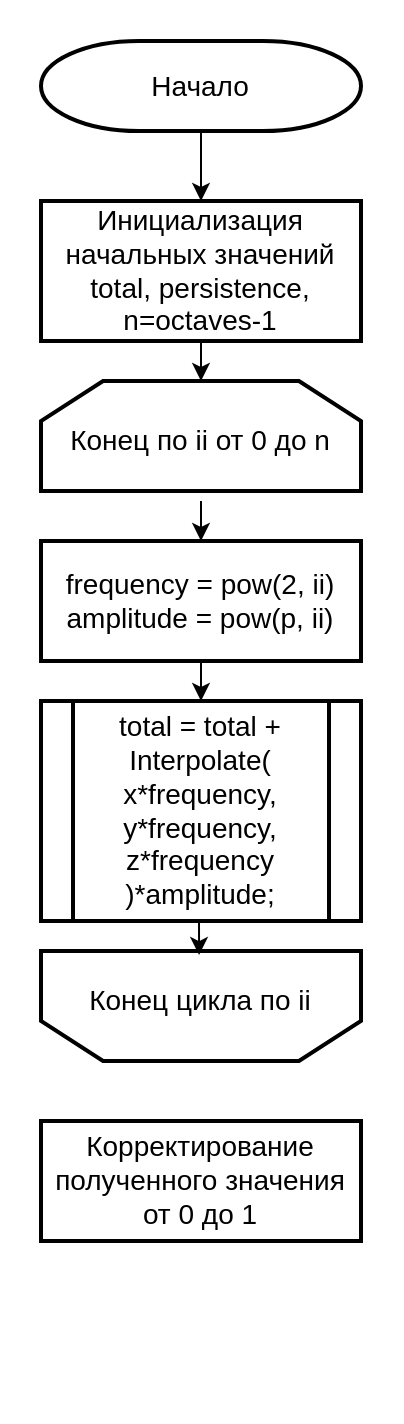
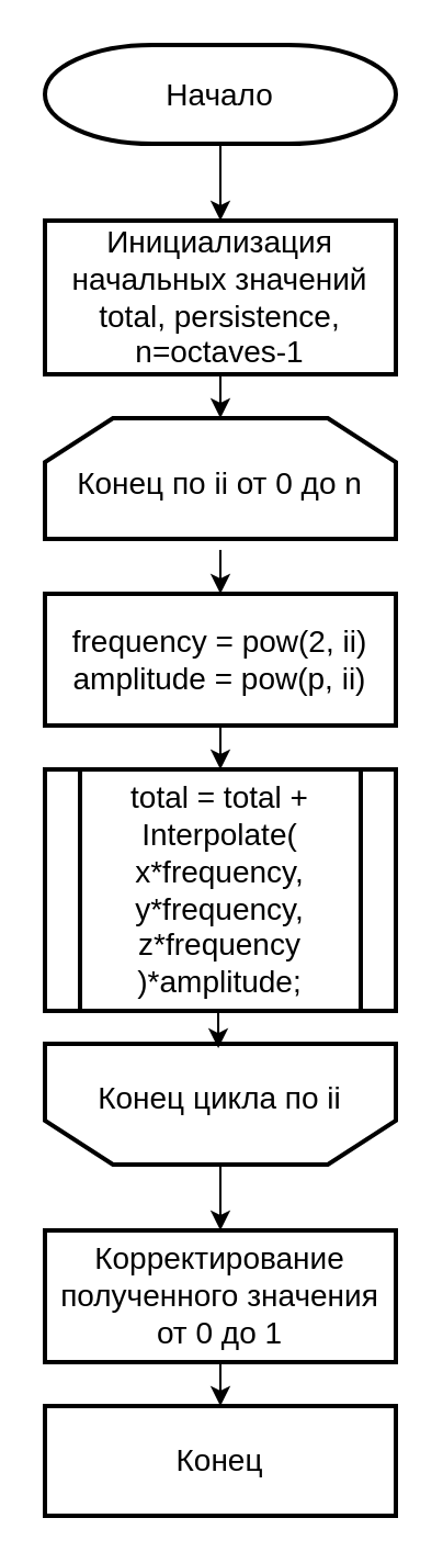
  <mxCell id="0" />
  <mxCell id="1" parent="0" />
  <mxCell id="2" value="" style="edgeStyle=orthogonalEdgeStyle;rounded=0;orthogonalLoop=1;jettySize=auto;html=1;" edge="1" parent="1" source="3" target="4"><mxGeometry relative="1" as="geometry" /></mxCell>
  <mxCell id="3" value="&lt;font style=&quot;font-size: 14px;&quot;&gt;Начало&lt;/font&gt;" style="strokeWidth=2;html=1;shape=mxgraph.flowchart.terminator;whiteSpace=wrap;" vertex="1" parent="1"><mxGeometry x="20" y="20" width="160" height="45" as="geometry" /></mxCell>
  <mxCell id="4" value="&lt;font style=&quot;font-size: 14px;&quot;&gt;Инициализация начальных значений total, persistence, n=octaves-1&lt;/font&gt;" style="whiteSpace=wrap;html=1;strokeWidth=2;" vertex="1" parent="1"><mxGeometry x="20" y="100" width="160" height="70" as="geometry" /></mxCell>
  <mxCell id="5" value="" style="edgeStyle=orthogonalEdgeStyle;rounded=0;orthogonalLoop=1;jettySize=auto;html=1;fontFamily=Helvetica;fontSize=12;fontColor=default;" edge="1" parent="1" source="6" target="9"><mxGeometry relative="1" as="geometry" /></mxCell>
  <mxCell id="6" value="&lt;font style=&quot;font-size: 14px;&quot;&gt;Конец по ii от 0 до n&lt;/font&gt;" style="strokeWidth=2;html=1;shape=stencil(1VbBcoIwEP0ajjiRDFaPHWpPjhcPPa+4asaQMAlV+/eNRqYEC6VrL53hkH0L7+1bsoGIZ3YPJUYJU1BgxF+iJFloXTpgIQpRudAt9z4xYT48+XA29SHYEvPKY0cwAtYSfcZWRh/wJDbVjUGoPRrPyucRe3b3XC6e5VopRyK0skGmkXdkIJR7lp09GRulXubjFvuodAoFVmgC9Mve0gNR8kpWGg9TWhGUQke17k9Kb79XGtOU5pTutbXGA8WWBF9sxJKW3Gw6UG9F0ptR3ZF6WU8dwV2HHs8c0jWAPFtDftgZ/a4231ZZwmW47xJ1utBHbGy6Vq/6GlAzSKEaDE8PM7Qa+AcUaTqEAkzuFiYcdBP6OMdwFjY2uoLLqwhyEswOY8cSbyXsgpQ9IZYN+DZvdbU8qHZCMMz+k19KsX12KTuEstFzqS32nAcOvxu2K9oxoTzbaoM9o7sVUvpPdNepcEdwRf0vwxX4BA==);whiteSpace=wrap;" vertex="1" parent="1"><mxGeometry x="20" y="190" width="160" height="60" as="geometry" /></mxCell>
  <mxCell id="7" style="edgeStyle=orthogonalEdgeStyle;rounded=0;orthogonalLoop=1;jettySize=auto;html=1;exitX=0.5;exitY=1;exitDx=0;exitDy=0;entryX=0.5;entryY=0;entryDx=0;entryDy=0;entryPerimeter=0;fontFamily=Helvetica;fontSize=12;fontColor=default;" edge="1" parent="1" source="4" target="6"><mxGeometry relative="1" as="geometry" /></mxCell>
  <mxCell id="8" value="" style="edgeStyle=orthogonalEdgeStyle;rounded=0;orthogonalLoop=1;jettySize=auto;html=1;fontFamily=Helvetica;fontSize=12;fontColor=default;" edge="1" parent="1" source="9" target="10"><mxGeometry relative="1" as="geometry" /></mxCell>
  <mxCell id="9" value="&lt;font style=&quot;font-size: 14px;&quot;&gt;frequency = pow(2, ii)&lt;br&gt;amplitude = pow(p, ii)&lt;/font&gt;" style="whiteSpace=wrap;html=1;strokeWidth=2;" vertex="1" parent="1"><mxGeometry x="20" y="270" width="160" height="60" as="geometry" /></mxCell>
  <mxCell id="10" value="&lt;font style=&quot;font-size: 14px;&quot;&gt;total = total + Interpolate(&lt;br&gt;x*frequency, y*frequency, z*frequency&lt;br&gt;)*amplitude;&lt;/font&gt;" style="shape=process;whiteSpace=wrap;html=1;backgroundOutline=1;strokeWidth=2;" vertex="1" parent="1"><mxGeometry x="20" y="350" width="160" height="110" as="geometry" /></mxCell>
+ <mxCell id="11" value="" style="edgeStyle=orthogonalEdgeStyle;rounded=0;orthogonalLoop=1;jettySize=auto;html=1;fontFamily=Helvetica;fontSize=12;fontColor=default;" edge="1" parent="1" source="12" target="15"><mxGeometry relative="1" as="geometry" /></mxCell>
  <mxCell id="12" value="&lt;font style=&quot;font-size: 14px;&quot;&gt;Конец цикла по ii&lt;/font&gt;" style="strokeWidth=2;html=1;shape=stencil(1VbBcoIwEP0ajjiRDFaPHWpPjhcPPa+4asaQMAlV+/eNRqYEC6VrL53hkH0L7+1bsoGIZ3YPJUYJU1BgxF+iJFloXTpgIQpRudAt9z4xYT48+XA29SHYEvPKY0cwAtYSfcZWRh/wJDbVjUGoPRrPyucRe3b3XC6e5VopRyK0skGmkXdkIJR7lp09GRulXubjFvuodAoFVmgC9Mve0gNR8kpWGg9TWhGUQke17k9Kb79XGtOU5pTutbXGA8WWBF9sxJKW3Gw6UG9F0ptR3ZF6WU8dwV2HHs8c0jWAPFtDftgZ/a4231ZZwmW47xJ1utBHbGy6Vq/6GlAzSKEaDE8PM7Qa+AcUaTqEAkzuFiYcdBP6OMdwFjY2uoLLqwhyEswOY8cSbyXsgpQ9IZYN+DZvdbU8qHZCMMz+k19KsX12KTuEstFzqS32nAcOvxu2K9oxoTzbaoM9o7sVUvpPdNepcEdwRf0vwxX4BA==);whiteSpace=wrap;direction=west;" vertex="1" parent="1"><mxGeometry x="20" y="470" width="160" height="60" as="geometry" /></mxCell>
  <mxCell id="13" style="edgeStyle=orthogonalEdgeStyle;rounded=0;orthogonalLoop=1;jettySize=auto;html=1;exitX=0.5;exitY=1;exitDx=0;exitDy=0;entryX=0.506;entryY=0.883;entryDx=0;entryDy=0;entryPerimeter=0;fontFamily=Helvetica;fontSize=12;fontColor=default;" edge="1" parent="1" source="10" target="12"><mxGeometry relative="1" as="geometry" /></mxCell>
+ <mxCell id="14" value="" style="edgeStyle=orthogonalEdgeStyle;rounded=0;orthogonalLoop=1;jettySize=auto;html=1;fontFamily=Helvetica;fontSize=12;fontColor=default;" edge="1" parent="1" source="15" target="16"><mxGeometry relative="1" as="geometry" /></mxCell>
  <mxCell id="15" value="&lt;font style=&quot;font-size: 14px;&quot;&gt;Корректирование полученного значения от 0 до 1&lt;/font&gt;" style="whiteSpace=wrap;html=1;strokeWidth=2;" vertex="1" parent="1"><mxGeometry x="20" y="560" width="160" height="60" as="geometry" /></mxCell>
+ <mxCell id="16" value="&lt;font style=&quot;font-size: 14px;&quot;&gt;Конец&lt;/font&gt;" style="whiteSpace=wrap;html=1;strokeWidth=2;" vertex="1" parent="1"><mxGeometry x="20" y="640" width="160" height="50" as="geometry" /></mxCell>
